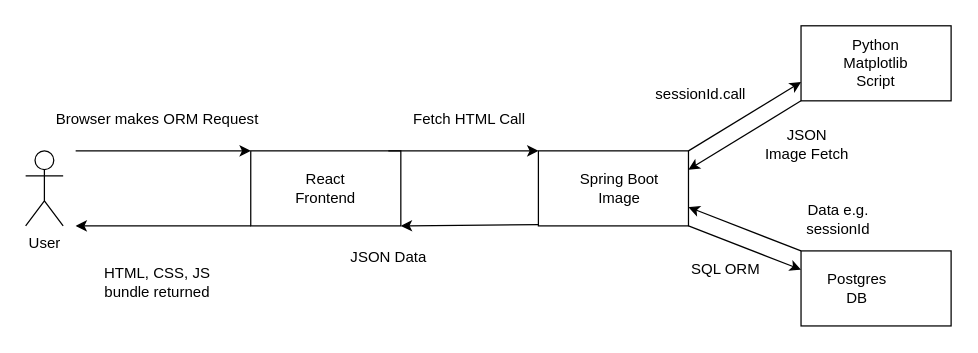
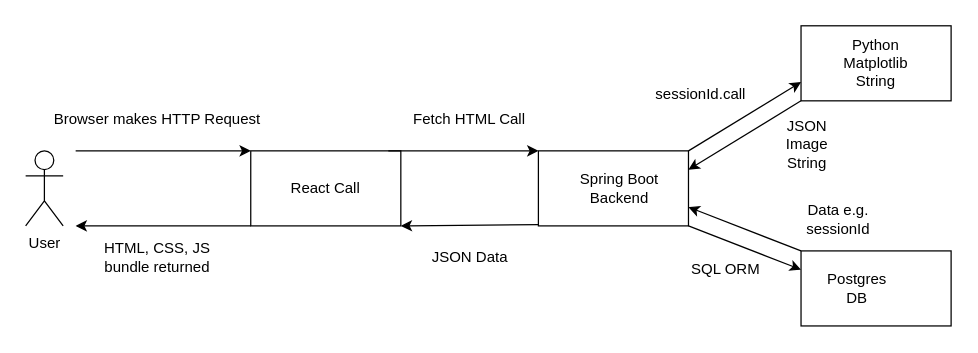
  <mxCell id="0" />
  <mxCell id="1" parent="0" />
  <mxCell id="2" value="User" style="shape=umlActor;verticalLabelPosition=bottom;verticalAlign=top;html=1;outlineConnect=0;" vertex="1" parent="1"><mxGeometry x="20" y="120" width="30" height="60" as="geometry" /></mxCell>
  <mxCell id="3" value="" style="rounded=0;whiteSpace=wrap;html=1;" vertex="1" parent="1"><mxGeometry x="200" y="120" width="120" height="60" as="geometry" /></mxCell>
  <mxCell id="4" value="" style="endArrow=classic;html=1;rounded=0;entryX=0;entryY=0;entryDx=0;entryDy=0;" edge="1" parent="1" target="3"><mxGeometry width="50" height="50" relative="1" as="geometry"><mxPoint x="60" y="120" as="sourcePoint" /><mxPoint x="110" y="100" as="targetPoint" /><Array as="points" /></mxGeometry></mxCell>
- <mxCell id="5" value="Browser makes ORM Request" style="text;html=1;align=center;verticalAlign=middle;resizable=0;points=[];autosize=1;strokeColor=none;fillColor=none;" vertex="1" parent="1"><mxGeometry x="30" y="80" width="190" height="30" as="geometry" /></mxCell>
+ <mxCell id="5" value="Browser makes HTTP Request" style="text;html=1;align=center;verticalAlign=middle;resizable=0;points=[];autosize=1;strokeColor=none;fillColor=none;" vertex="1" parent="1"><mxGeometry x="30" y="80" width="190" height="30" as="geometry" /></mxCell>
  <mxCell id="6" value="" style="endArrow=classic;html=1;rounded=0;exitX=0;exitY=1;exitDx=0;exitDy=0;" edge="1" parent="1" source="3"><mxGeometry width="50" height="50" relative="1" as="geometry"><mxPoint x="110" y="200" as="sourcePoint" /><mxPoint x="60" y="180" as="targetPoint" /></mxGeometry></mxCell>
- <mxCell id="7" value="HTML, CSS, JS bundle returned" style="text;html=1;strokeColor=none;fillColor=none;align=center;verticalAlign=middle;whiteSpace=wrap;rounded=0;" vertex="1" parent="1"><mxGeometry x="72.5" y="210" width="105" height="30" as="geometry" /></mxCell>
- <mxCell id="8" value="React Frontend" style="text;html=1;strokeColor=none;fillColor=none;align=center;verticalAlign=middle;whiteSpace=wrap;rounded=0;" vertex="1" parent="1"><mxGeometry x="230" y="135" width="60" height="30" as="geometry" /></mxCell>
+ <mxCell id="7" value="HTML, CSS, JS bundle returned" style="text;html=1;strokeColor=none;fillColor=none;align=center;verticalAlign=middle;whiteSpace=wrap;rounded=0;" vertex="1" parent="1"><mxGeometry x="72.5" y="190" width="105" height="30" as="geometry" /></mxCell>
+ <mxCell id="8" value="React Call" style="text;html=1;strokeColor=none;fillColor=none;align=center;verticalAlign=middle;whiteSpace=wrap;rounded=0;" vertex="1" parent="1"><mxGeometry x="230" y="135" width="60" height="30" as="geometry" /></mxCell>
  <mxCell id="9" value="" style="rounded=0;whiteSpace=wrap;html=1;" vertex="1" parent="1"><mxGeometry x="430" y="120" width="120" height="60" as="geometry" /></mxCell>
  <mxCell id="10" value="" style="endArrow=classic;html=1;rounded=0;" edge="1" parent="1"><mxGeometry width="50" height="50" relative="1" as="geometry"><mxPoint x="310" y="120" as="sourcePoint" /><mxPoint x="430" y="120" as="targetPoint" /><Array as="points" /></mxGeometry></mxCell>
  <mxCell id="11" value="" style="endArrow=classic;html=1;rounded=0;exitX=0;exitY=1;exitDx=0;exitDy=0;entryX=1;entryY=1;entryDx=0;entryDy=0;" edge="1" parent="1" target="3"><mxGeometry width="50" height="50" relative="1" as="geometry"><mxPoint x="430" y="179" as="sourcePoint" /><mxPoint x="290" y="179" as="targetPoint" /></mxGeometry></mxCell>
  <mxCell id="12" value="Fetch HTML Call" style="text;html=1;strokeColor=none;fillColor=none;align=center;verticalAlign=middle;whiteSpace=wrap;rounded=0;" vertex="1" parent="1"><mxGeometry x="325" y="80" width="100" height="30" as="geometry" /></mxCell>
- <mxCell id="13" value="JSON Data" style="text;html=1;strokeColor=none;fillColor=none;align=center;verticalAlign=middle;whiteSpace=wrap;rounded=0;" vertex="1" parent="1"><mxGeometry x="272.5" y="190" width="75" height="30" as="geometry" /></mxCell>
- <mxCell id="14" value="Spring Boot Image" style="text;html=1;strokeColor=none;fillColor=none;align=center;verticalAlign=middle;whiteSpace=wrap;rounded=0;" vertex="1" parent="1"><mxGeometry x="460" y="135" width="70" height="30" as="geometry" /></mxCell>
+ <mxCell id="13" value="JSON Data" style="text;html=1;strokeColor=none;fillColor=none;align=center;verticalAlign=middle;whiteSpace=wrap;rounded=0;" vertex="1" parent="1"><mxGeometry x="337.5" y="190" width="75" height="30" as="geometry" /></mxCell>
+ <mxCell id="14" value="Spring Boot Backend" style="text;html=1;strokeColor=none;fillColor=none;align=center;verticalAlign=middle;whiteSpace=wrap;rounded=0;" vertex="1" parent="1"><mxGeometry x="460" y="135" width="70" height="30" as="geometry" /></mxCell>
  <mxCell id="15" value="" style="endArrow=classic;html=1;rounded=0;entryX=0;entryY=0.75;entryDx=0;entryDy=0;" edge="1" parent="1" target="16"><mxGeometry width="50" height="50" relative="1" as="geometry"><mxPoint x="550" y="120" as="sourcePoint" /><mxPoint x="600" y="70" as="targetPoint" /></mxGeometry></mxCell>
  <mxCell id="16" value="" style="rounded=0;whiteSpace=wrap;html=1;" vertex="1" parent="1"><mxGeometry x="640" y="20" width="120" height="60" as="geometry" /></mxCell>
- <mxCell id="17" value="Python Matplotlib Script" style="text;html=1;strokeColor=none;fillColor=none;align=center;verticalAlign=middle;whiteSpace=wrap;rounded=0;" vertex="1" parent="1"><mxGeometry x="670" y="35" width="60" height="30" as="geometry" /></mxCell>
+ <mxCell id="17" value="Python Matplotlib String" style="text;html=1;strokeColor=none;fillColor=none;align=center;verticalAlign=middle;whiteSpace=wrap;rounded=0;" vertex="1" parent="1"><mxGeometry x="670" y="35" width="60" height="30" as="geometry" /></mxCell>
  <mxCell id="18" value="sessionId.call" style="text;html=1;strokeColor=none;fillColor=none;align=center;verticalAlign=middle;whiteSpace=wrap;rounded=0;" vertex="1" parent="1"><mxGeometry x="530" y="60" width="60" height="30" as="geometry" /></mxCell>
  <mxCell id="19" value="" style="endArrow=classic;html=1;rounded=0;entryX=1;entryY=0.25;entryDx=0;entryDy=0;exitX=0;exitY=1;exitDx=0;exitDy=0;" edge="1" parent="1" source="16" target="9"><mxGeometry width="50" height="50" relative="1" as="geometry"><mxPoint x="590" y="175" as="sourcePoint" /><mxPoint x="680" y="120" as="targetPoint" /></mxGeometry></mxCell>
- <mxCell id="20" value="JSON Image Fetch" style="text;html=1;strokeColor=none;fillColor=none;align=center;verticalAlign=middle;whiteSpace=wrap;rounded=0;" vertex="1" parent="1"><mxGeometry x="610" y="100" width="70" height="30" as="geometry" /></mxCell>
+ <mxCell id="20" value="JSON Image String" style="text;html=1;strokeColor=none;fillColor=none;align=center;verticalAlign=middle;whiteSpace=wrap;rounded=0;" vertex="1" parent="1"><mxGeometry x="610" y="100" width="70" height="30" as="geometry" /></mxCell>
  <mxCell id="21" value="" style="rounded=0;whiteSpace=wrap;html=1;" vertex="1" parent="1"><mxGeometry x="640" y="200" width="120" height="60" as="geometry" /></mxCell>
  <mxCell id="22" value="" style="endArrow=classic;html=1;rounded=0;entryX=0;entryY=0.25;entryDx=0;entryDy=0;" edge="1" parent="1" target="21"><mxGeometry width="50" height="50" relative="1" as="geometry"><mxPoint x="550" y="180" as="sourcePoint" /><mxPoint x="640" y="125" as="targetPoint" /></mxGeometry></mxCell>
  <mxCell id="23" value="" style="endArrow=classic;html=1;rounded=0;entryX=1;entryY=0.75;entryDx=0;entryDy=0;exitX=0;exitY=0;exitDx=0;exitDy=0;" edge="1" parent="1" source="21" target="9"><mxGeometry width="50" height="50" relative="1" as="geometry"><mxPoint x="575" y="165" as="sourcePoint" /><mxPoint x="665" y="200" as="targetPoint" /></mxGeometry></mxCell>
  <mxCell id="24" value="Postgres DB" style="text;html=1;strokeColor=none;fillColor=none;align=center;verticalAlign=middle;whiteSpace=wrap;rounded=0;" vertex="1" parent="1"><mxGeometry x="655" y="215" width="60" height="30" as="geometry" /></mxCell>
  <mxCell id="25" value="SQL ORM" style="text;html=1;strokeColor=none;fillColor=none;align=center;verticalAlign=middle;whiteSpace=wrap;rounded=0;" vertex="1" parent="1"><mxGeometry x="550" y="200" width="60" height="30" as="geometry" /></mxCell>
  <mxCell id="26" value="Data e.g. sessionId" style="text;html=1;strokeColor=none;fillColor=none;align=center;verticalAlign=middle;whiteSpace=wrap;rounded=0;" vertex="1" parent="1"><mxGeometry x="640" y="160" width="60" height="30" as="geometry" /></mxCell>
